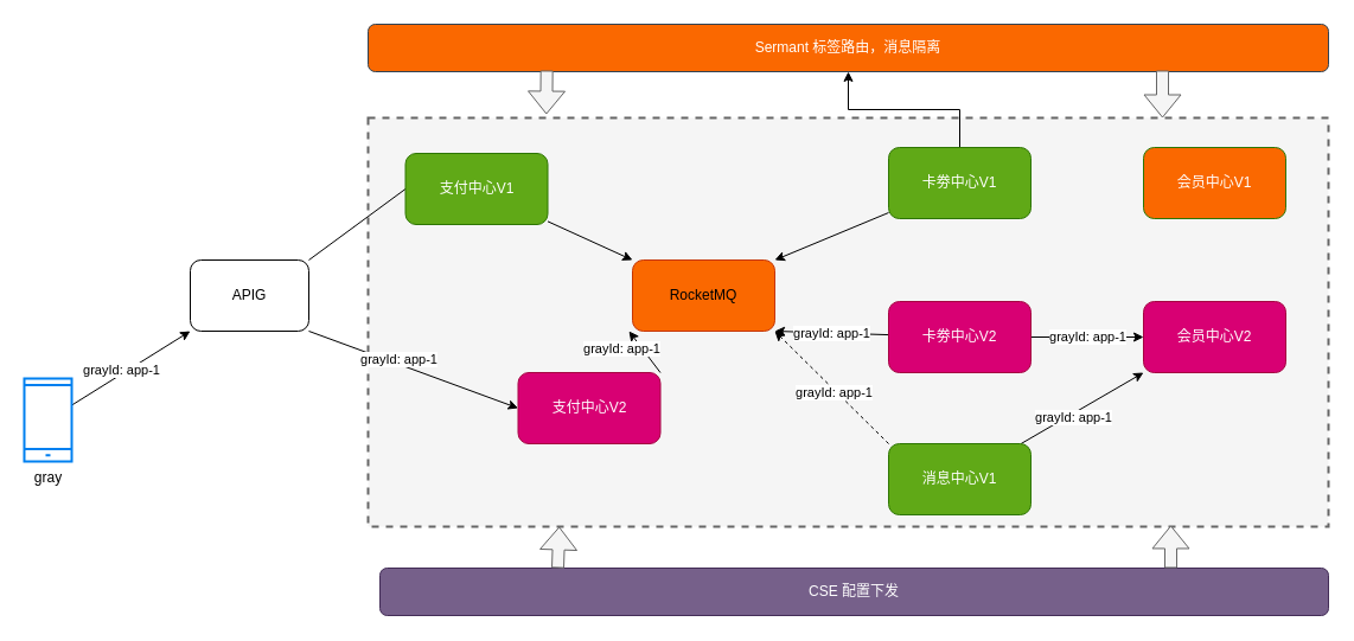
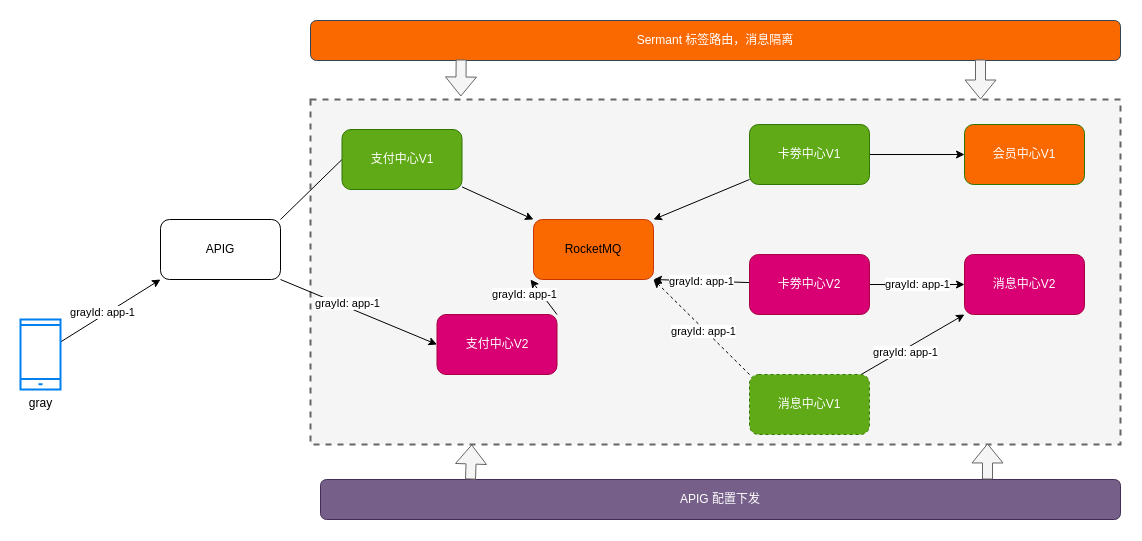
  <mxCell id="0" />
  <mxCell id="1" parent="0" />
  <mxCell id="2" value="" style="rounded=0;whiteSpace=wrap;html=1;dashed=1;strokeWidth=2;fillColor=#f5f5f5;fontColor=#333333;strokeColor=#666666;" vertex="1" parent="1"><mxGeometry x="310" y="99" width="810" height="345" as="geometry" /></mxCell>
  <mxCell id="3" style="rounded=0;orthogonalLoop=1;jettySize=auto;html=1;entryX=0;entryY=0.5;entryDx=0;entryDy=0;exitX=1;exitY=0;exitDx=0;exitDy=0;endArrow=none;" edge="1" parent="1" source="6" target="11"><mxGeometry relative="1" as="geometry" /></mxCell>
  <mxCell id="4" style="rounded=0;orthogonalLoop=1;jettySize=auto;html=1;entryX=0;entryY=0.5;entryDx=0;entryDy=0;exitX=1;exitY=1;exitDx=0;exitDy=0;" edge="1" parent="1" source="6" target="18"><mxGeometry relative="1" as="geometry" /></mxCell>
  <mxCell id="5" value="grayId: app-1" style="edgeLabel;html=1;align=center;verticalAlign=middle;resizable=0;points=[];" vertex="1" connectable="0" parent="4"><mxGeometry x="-0.159" y="3" relative="1" as="geometry"><mxPoint y="-1" as="offset" /></mxGeometry></mxCell>
- <mxCell id="6" value="APIG" style="rounded=1;whiteSpace=wrap;html=1;" vertex="1" parent="1"><mxGeometry x="160" y="219" width="100" height="60" as="geometry" /></mxCell>
+ <mxCell id="6" value="APIG" style="rounded=1;whiteSpace=wrap;html=1;" vertex="1" parent="1"><mxGeometry x="160" y="219" width="120" height="60" as="geometry" /></mxCell>
  <mxCell id="7" style="rounded=0;orthogonalLoop=1;jettySize=auto;html=1;entryX=0;entryY=1;entryDx=0;entryDy=0;" edge="1" parent="1" source="9" target="6"><mxGeometry relative="1" as="geometry" /></mxCell>
  <mxCell id="8" value="grayId: app-1" style="edgeLabel;html=1;align=center;verticalAlign=middle;resizable=0;points=[];" vertex="1" connectable="0" parent="7"><mxGeometry x="-0.143" y="4" relative="1" as="geometry"><mxPoint as="offset" /></mxGeometry></mxCell>
  <mxCell id="9" value="gray" style="html=1;verticalLabelPosition=bottom;align=center;labelBackgroundColor=#ffffff;verticalAlign=top;strokeWidth=2;strokeColor=#0080F0;shadow=0;dashed=0;shape=mxgraph.ios7.icons.smartphone;" vertex="1" parent="1"><mxGeometry x="20" y="319" width="40" height="70" as="geometry" /></mxCell>
  <mxCell id="10" style="rounded=0;orthogonalLoop=1;jettySize=auto;html=1;entryX=0;entryY=0;entryDx=0;entryDy=0;" edge="1" parent="1" source="11" target="12"><mxGeometry relative="1" as="geometry" /></mxCell>
  <mxCell id="11" value="支付中心V1" style="whiteSpace=wrap;html=1;rounded=1;fillColor=#60a917;strokeColor=#2D7600;fontColor=#ffffff;" vertex="1" parent="1"><mxGeometry x="341.51" y="129" width="120" height="60" as="geometry" /></mxCell>
  <mxCell id="12" value="RocketMQ" style="whiteSpace=wrap;html=1;rounded=1;fillColor=#fa6800;strokeColor=#C73500;fontColor=#000000;" vertex="1" parent="1"><mxGeometry x="533" y="219" width="120" height="60" as="geometry" /></mxCell>
  <mxCell id="13" style="rounded=0;orthogonalLoop=1;jettySize=auto;html=1;entryX=1;entryY=0;entryDx=0;entryDy=0;" edge="1" parent="1" source="15" target="12"><mxGeometry relative="1" as="geometry" /></mxCell>
- <mxCell id="14" style="edgeStyle=orthogonalEdgeStyle;rounded=0;orthogonalLoop=1;jettySize=auto;html=1;" edge="1" parent="1" source="15" target="29"><mxGeometry relative="1" as="geometry" /></mxCell>
+ <mxCell id="14" style="edgeStyle=orthogonalEdgeStyle;rounded=0;orthogonalLoop=1;jettySize=auto;html=1;" edge="1" parent="1" source="15" target="22"><mxGeometry relative="1" as="geometry" /></mxCell>
  <mxCell id="15" value="卡劵中心V1" style="whiteSpace=wrap;html=1;rounded=1;fillColor=#60a917;strokeColor=#2D7600;fontColor=#ffffff;" vertex="1" parent="1"><mxGeometry x="749" y="124" width="120" height="60" as="geometry" /></mxCell>
  <mxCell id="16" style="rounded=0;orthogonalLoop=1;jettySize=auto;html=1;exitX=1;exitY=0;exitDx=0;exitDy=0;" edge="1" parent="1" source="18"><mxGeometry relative="1" as="geometry"><mxPoint x="510" y="339" as="sourcePoint" /><mxPoint x="530" y="279" as="targetPoint" /></mxGeometry></mxCell>
  <mxCell id="17" value="grayId: app-1" style="edgeLabel;html=1;align=center;verticalAlign=middle;resizable=0;points=[];" vertex="1" connectable="0" parent="16"><mxGeometry x="0.2" relative="1" as="geometry"><mxPoint x="-17" as="offset" /></mxGeometry></mxCell>
  <mxCell id="18" value="支付中心V2" style="whiteSpace=wrap;html=1;rounded=1;fillColor=#d80073;strokeColor=#A50040;fontColor=#ffffff;" vertex="1" parent="1"><mxGeometry x="436.51" y="314" width="120" height="60" as="geometry" /></mxCell>
  <mxCell id="19" value="grayId: app-1" style="rounded=0;orthogonalLoop=1;jettySize=auto;html=1;entryX=1;entryY=1;entryDx=0;entryDy=0;" edge="1" parent="1" source="21" target="12"><mxGeometry relative="1" as="geometry" /></mxCell>
  <mxCell id="20" value="grayId: app-1" style="edgeStyle=orthogonalEdgeStyle;rounded=0;orthogonalLoop=1;jettySize=auto;html=1;" edge="1" parent="1" source="21" target="23"><mxGeometry relative="1" as="geometry" /></mxCell>
  <mxCell id="21" value="卡劵中心V2" style="whiteSpace=wrap;html=1;rounded=1;fillColor=#d80073;strokeColor=#A50040;fontColor=#ffffff;" vertex="1" parent="1"><mxGeometry x="749" y="254" width="120" height="60" as="geometry" /></mxCell>
  <mxCell id="22" value="会员中心V1" style="whiteSpace=wrap;html=1;rounded=1;fillColor=#fa6800;strokeColor=#2D7600;fontColor=#ffffff;" vertex="1" parent="1"><mxGeometry x="964" y="124" width="120" height="60" as="geometry" /></mxCell>
- <mxCell id="23" value="会员中心V2" style="whiteSpace=wrap;html=1;rounded=1;fillColor=#d80073;strokeColor=#A50040;fontColor=#ffffff;" vertex="1" parent="1"><mxGeometry x="964" y="254" width="120" height="60" as="geometry" /></mxCell>
+ <mxCell id="23" value="消息中心V2" style="whiteSpace=wrap;html=1;rounded=1;fillColor=#d80073;strokeColor=#A50040;fontColor=#ffffff;" vertex="1" parent="1"><mxGeometry x="964" y="254" width="120" height="60" as="geometry" /></mxCell>
  <mxCell id="24" style="rounded=0;orthogonalLoop=1;jettySize=auto;html=1;entryX=1;entryY=1;entryDx=0;entryDy=0;exitX=0;exitY=0;exitDx=0;exitDy=0;dashed=1;" edge="1" parent="1" source="28" target="12"><mxGeometry relative="1" as="geometry" /></mxCell>
  <mxCell id="25" value="grayId: app-1" style="edgeLabel;html=1;align=center;verticalAlign=middle;resizable=0;points=[];" vertex="1" connectable="0" parent="24"><mxGeometry x="-0.05" y="2" relative="1" as="geometry"><mxPoint as="offset" /></mxGeometry></mxCell>
  <mxCell id="26" style="rounded=0;orthogonalLoop=1;jettySize=auto;html=1;entryX=0;entryY=1;entryDx=0;entryDy=0;" edge="1" parent="1" source="28" target="23"><mxGeometry relative="1" as="geometry" /></mxCell>
  <mxCell id="27" value="grayId: app-1" style="edgeLabel;html=1;align=center;verticalAlign=middle;resizable=0;points=[];" vertex="1" connectable="0" parent="26"><mxGeometry x="-0.18" y="-3" relative="1" as="geometry"><mxPoint as="offset" /></mxGeometry></mxCell>
- <mxCell id="28" value="消息中心V1" style="whiteSpace=wrap;html=1;rounded=1;fillColor=#60a917;fontColor=#ffffff;strokeColor=#2D7600;" vertex="1" parent="1"><mxGeometry x="749" y="374" width="120" height="60" as="geometry" /></mxCell>
+ <mxCell id="28" value="消息中心V1" style="whiteSpace=wrap;html=1;rounded=1;fillColor=#60a917;fontColor=#ffffff;strokeColor=#2D7600;dashed=1;" vertex="1" parent="1"><mxGeometry x="749" y="374" width="120" height="60" as="geometry" /></mxCell>
  <mxCell id="29" value="Sermant 标签路由，消息隔离" style="rounded=1;whiteSpace=wrap;html=1;fillColor=#fa6800;fontColor=#ffffff;strokeColor=#314354;" vertex="1" parent="1"><mxGeometry x="310" y="20" width="810" height="40" as="geometry" /></mxCell>
  <mxCell id="30" value="" style="shape=flexArrow;endArrow=classic;html=1;rounded=0;entryX=0.193;entryY=0;entryDx=0;entryDy=0;entryPerimeter=0;fillColor=#f5f5f5;strokeColor=#666666;exitX=0.186;exitY=0.975;exitDx=0;exitDy=0;exitPerimeter=0;" edge="1" parent="1" source="29"><mxGeometry width="50" height="50" relative="1" as="geometry"><mxPoint x="465" y="59" as="sourcePoint" /><mxPoint x="460.33" y="96" as="targetPoint" /></mxGeometry></mxCell>
  <mxCell id="31" value="" style="shape=flexArrow;endArrow=classic;html=1;rounded=0;entryX=0.193;entryY=0;entryDx=0;entryDy=0;entryPerimeter=0;fillColor=#f5f5f5;strokeColor=#666666;" edge="1" parent="1"><mxGeometry width="50" height="50" relative="1" as="geometry"><mxPoint x="980" y="59" as="sourcePoint" /><mxPoint x="980" y="99" as="targetPoint" /></mxGeometry></mxCell>
- <mxCell id="32" value="CSE 配置下发" style="rounded=1;whiteSpace=wrap;html=1;fillColor=#76608a;fontColor=#ffffff;strokeColor=#432D57;" vertex="1" parent="1"><mxGeometry x="320" y="479" width="800" height="40" as="geometry" /></mxCell>
+ <mxCell id="32" value="APIG 配置下发" style="rounded=1;whiteSpace=wrap;html=1;fillColor=#76608a;fontColor=#ffffff;strokeColor=#432D57;" vertex="1" parent="1"><mxGeometry x="320" y="479" width="800" height="40" as="geometry" /></mxCell>
  <mxCell id="33" value="" style="shape=flexArrow;endArrow=classic;html=1;rounded=0;entryX=0.199;entryY=1;entryDx=0;entryDy=0;entryPerimeter=0;fillColor=#f5f5f5;strokeColor=#666666;" edge="1" parent="1" target="2"><mxGeometry width="50" height="50" relative="1" as="geometry"><mxPoint x="470" y="479" as="sourcePoint" /><mxPoint x="520" y="429" as="targetPoint" /></mxGeometry></mxCell>
  <mxCell id="34" value="" style="shape=flexArrow;endArrow=classic;html=1;rounded=0;entryX=0.863;entryY=0.997;entryDx=0;entryDy=0;entryPerimeter=0;fillColor=#f5f5f5;strokeColor=#666666;" edge="1" parent="1"><mxGeometry width="50" height="50" relative="1" as="geometry"><mxPoint x="987" y="479" as="sourcePoint" /><mxPoint x="987.03" y="442.965" as="targetPoint" /></mxGeometry></mxCell>
